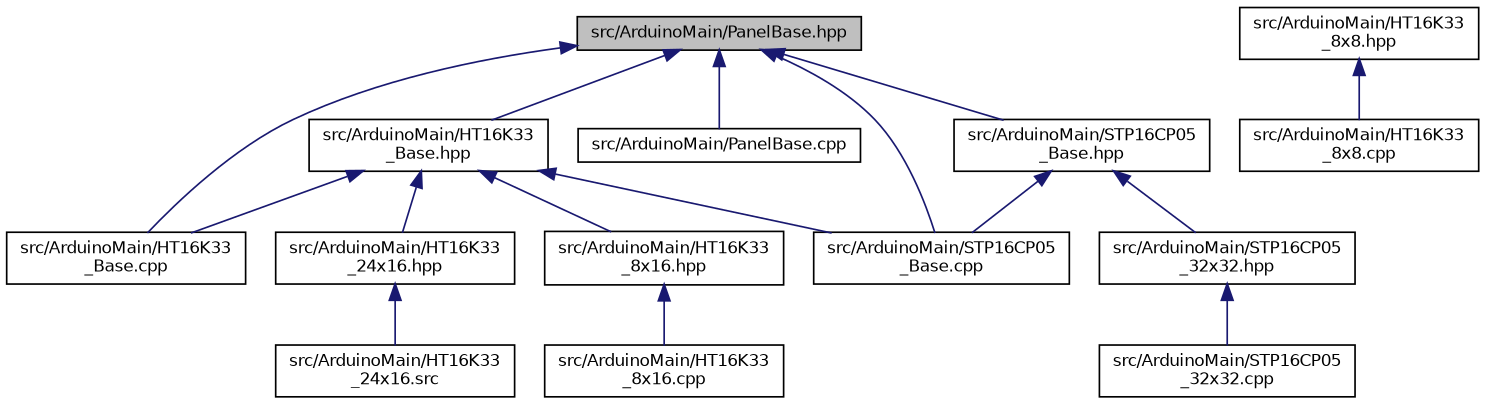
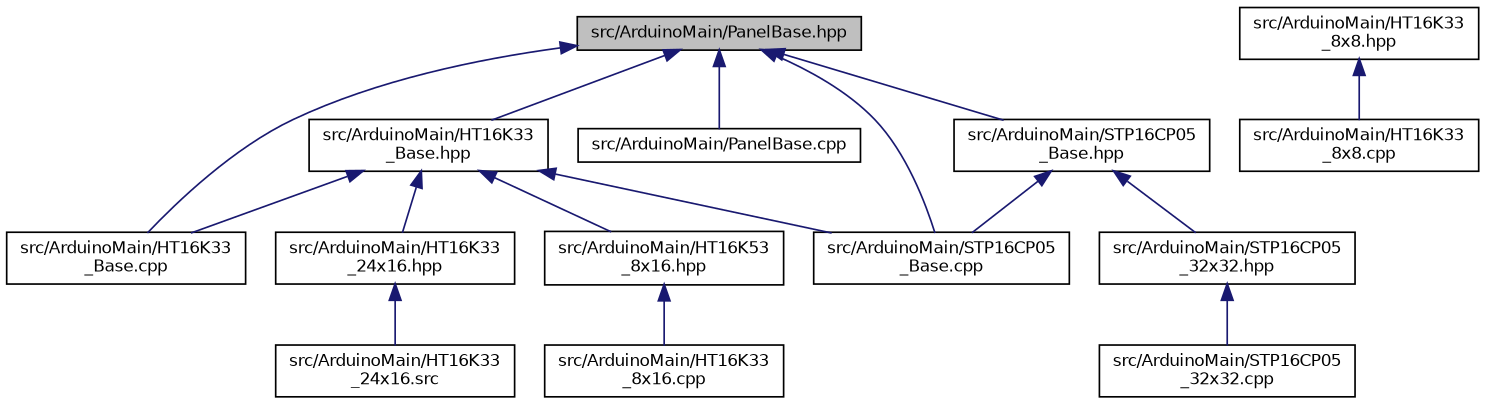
  digraph {
    node [color=black fillcolor=white fontname=Helvetica fontsize=10 shape=record style=filled]
    edge [color=midnightblue dir=back fontname=Helvetica fontsize=10 labelfontname=Helvetica labelfontsize=10 style=solid]
    n1 [fillcolor=grey75 fontcolor=black height=0.2 label="src/ArduinoMain/PanelBase.hpp" width=0.4]
    n2 [height=0.2 label="src/ArduinoMain/HT16K33\l_Base.cpp" width=0.4]
    n3 [height=0.2 label="src/ArduinoMain/HT16K33\l_Base.hpp" width=0.4]
    n4 [height=0.2 label="src/ArduinoMain/PanelBase.cpp" width=0.4]
    n5 [height=0.2 label="src/ArduinoMain/STP16CP05\l_Base.cpp" width=0.4]
    n6 [height=0.2 label="src/ArduinoMain/STP16CP05\l_Base.hpp" width=0.4]
    n7 [height=0.2 label="src/ArduinoMain/HT16K33\l_24x16.hpp" width=0.4]
-   n8 [height=0.2 label="src/ArduinoMain/HT16K33\l_8x16.hpp" width=0.4]
+   n8 [height=0.2 label="src/ArduinoMain/HT16K53\l_8x16.hpp" width=0.4]
    n9 [height=0.2 label="src/ArduinoMain/STP16CP05\l_32x32.hpp" width=0.4]
    n10 [height=0.2 label="src/ArduinoMain/HT16K33\l_24x16.src" width=0.4]
    n11 [height=0.2 label="src/ArduinoMain/HT16K33\l_8x16.cpp" width=0.4]
    n12 [height=0.2 label="src/ArduinoMain/HT16K33\l_8x8.hpp" width=0.4]
    n13 [height=0.2 label="src/ArduinoMain/HT16K33\l_8x8.cpp" width=0.4]
    n14 [height=0.2 label="src/ArduinoMain/STP16CP05\l_32x32.cpp" width=0.4]
    n1 -> n2
    n1 -> n3
    n1 -> n4
    n1 -> n5
    n1 -> n6
    n3 -> n2
    n3 -> n5
    n3 -> n7
    n3 -> n8
    n6 -> n5
    n6 -> n9
    n7 -> n10
    n8 -> n11
    n9 -> n14
    n12 -> n13
  }
